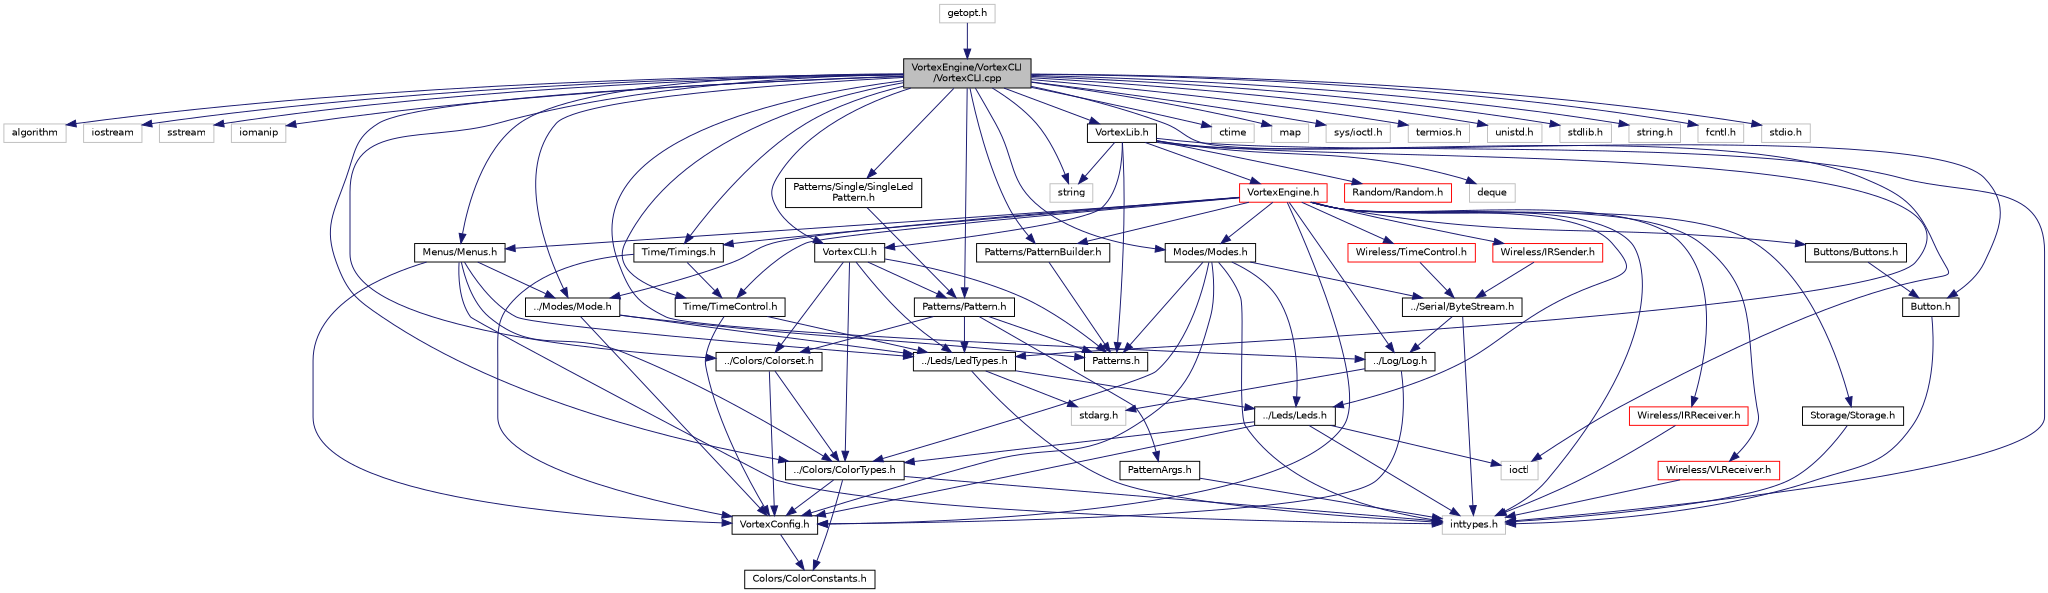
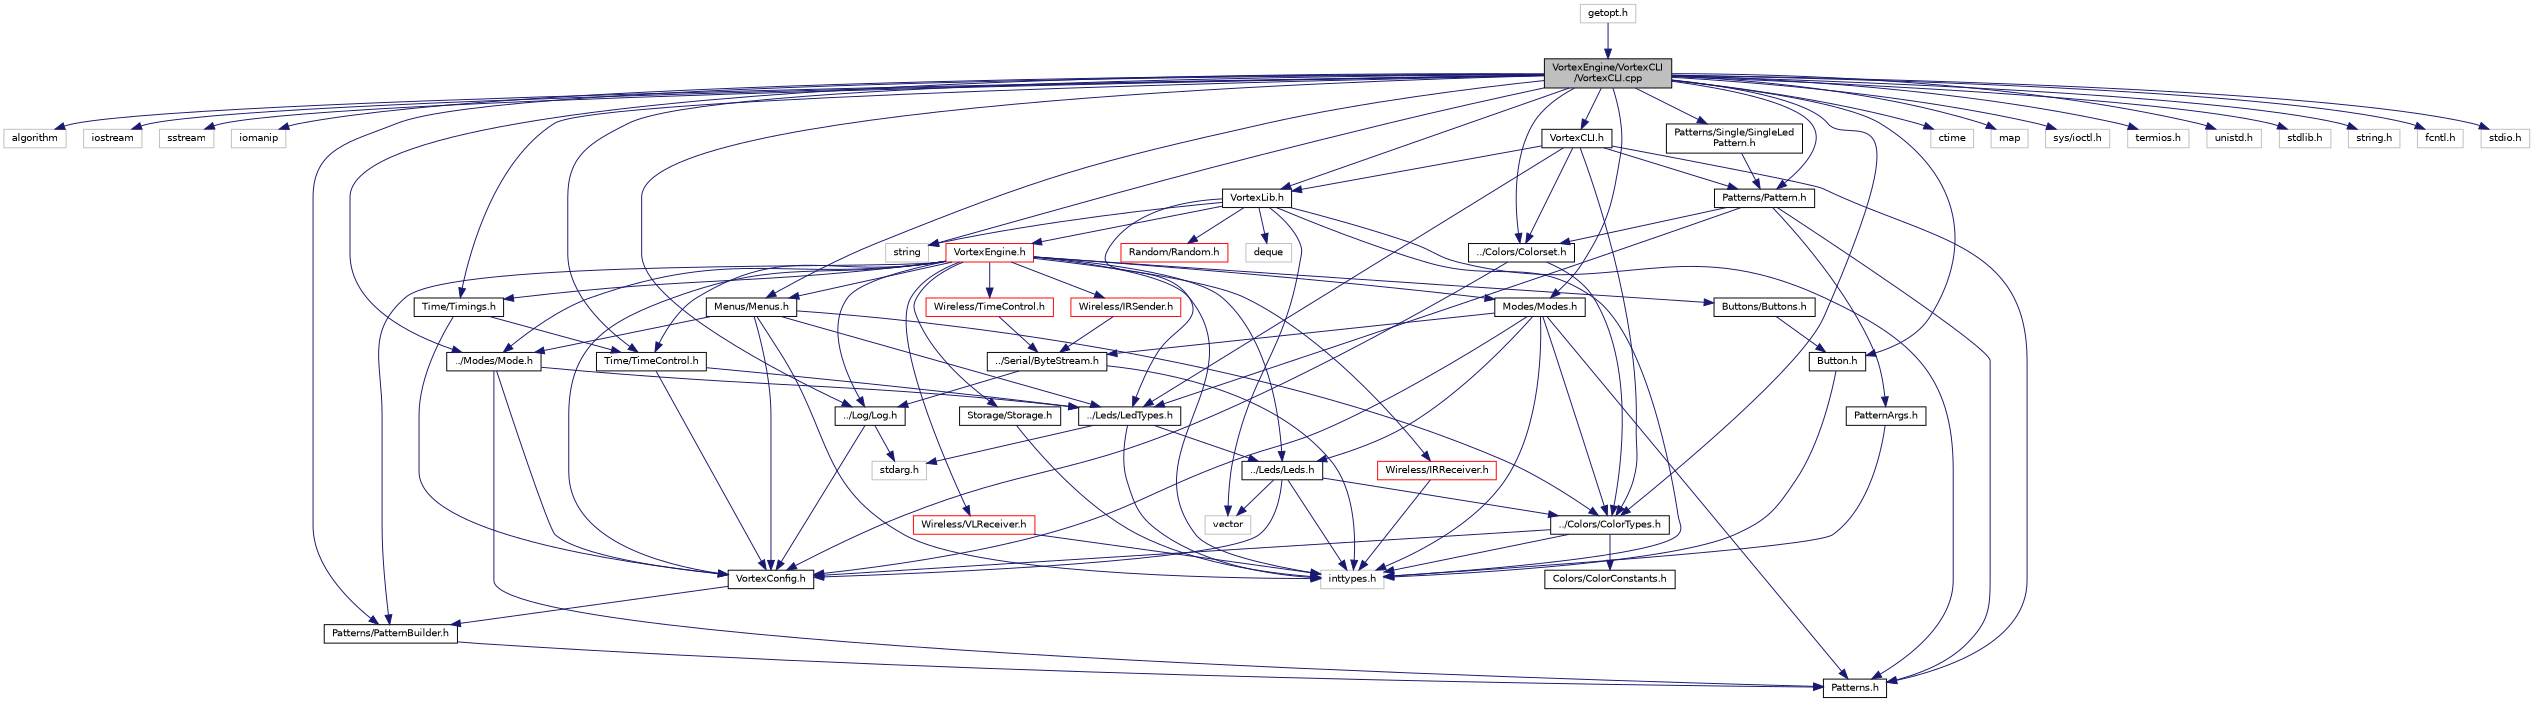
  digraph {
    node [color=black fontname=Helvetica fontsize=10 shape=record]
    edge [color=midnightblue fontname=Helvetica fontsize=10 labelfontname=Helvetica labelfontsize=10 style=solid]
    n1 [fillcolor=grey75 fontcolor=black height=0.2 label="VortexEngine/VortexCLI\l/VortexCLI.cpp" style=filled width=0.4]
    n2 [color=grey75 height=0.2 label=algorithm width=0.4]
    n3 [color=grey75 height=0.2 label=iostream width=0.4]
    n4 [color=grey75 height=0.2 label=sstream width=0.4]
    n5 [color=grey75 height=0.2 label=iomanip width=0.4]
    n6 [color=grey75 height=0.2 label=string width=0.4]
    n7 [color=grey75 height=0.2 label=ctime width=0.4]
    n8 [color=grey75 height=0.2 label=map width=0.4]
    n9 [color=grey75 height=0.2 label="sys/ioctl.h" width=0.4]
    n10 [color=grey75 height=0.2 label="termios.h" width=0.4]
    n11 [color=grey75 height=0.2 label="unistd.h" width=0.4]
    n12 [color=grey75 height=0.2 label="stdlib.h" width=0.4]
    n13 [color=grey75 height=0.2 label="string.h" width=0.4]
    n14 [color=grey75 height=0.2 label="fcntl.h" width=0.4]
    n15 [color=grey75 height=0.2 label="stdio.h" width=0.4]
    n16 [height=0.2 label="VortexCLI.h" width=0.4]
    n17 [height=0.2 label="VortexLib.h" width=0.4]
    n18 [height=0.2 label="Patterns/PatternBuilder.h" width=0.4]
    n19 [height=0.2 label="../Log/Log.h" width=0.4]
    n20 [height=0.2 label="Button.h" width=0.4]
    n21 [height=0.2 label="Time/TimeControl.h" width=0.4]
    n22 [height=0.2 label="../Colors/ColorTypes.h" width=0.4]
    n23 [height=0.2 label="Time/Timings.h" width=0.4]
    n24 [height=0.2 label="Modes/Modes.h" width=0.4]
    n25 [height=0.2 label="Menus/Menus.h" width=0.4]
    n26 [height=0.2 label="../Modes/Mode.h" width=0.4]
    n27 [height=0.2 label="Patterns/Pattern.h" width=0.4]
    n28 [height=0.2 label="../Colors/Colorset.h" width=0.4]
    n29 [height=0.2 label="Patterns/Single/SingleLed\lPattern.h" width=0.4]
    n30 [color=grey75 height=0.2 label="getopt.h" width=0.4]
    n31 [height=0.2 label="Patterns.h" width=0.4]
    n32 [height=0.2 label="../Leds/LedTypes.h" width=0.4]
    n33 [color=red height=0.2 label="VortexEngine.h" width=0.4]
    n34 [color=grey75 height=0.2 label="inttypes.h" width=0.4]
-   n35 [color=grey75 height=0.2 label=ioctl width=0.4]
+   n35 [color=grey75 height=0.2 label=vector width=0.4]
    n36 [color=red height=0.2 label="Random/Random.h" width=0.4]
    n37 [color=grey75 height=0.2 label=deque width=0.4]
    n38 [height=0.2 label="VortexConfig.h" width=0.4]
    n39 [color=grey75 height=0.2 label="stdarg.h" width=0.4]
    n40 [height=0.2 label="Colors/ColorConstants.h" width=0.4]
    n41 [height=0.2 label="../Leds/Leds.h" width=0.4]
    n42 [height=0.2 label="../Serial/ByteStream.h" width=0.4]
    n43 [height=0.2 label="PatternArgs.h" width=0.4]
    n44 [color=red height=0.2 label="Wireless/IRReceiver.h" width=0.4]
    n45 [color=red height=0.2 label="Wireless/IRSender.h" width=0.4]
    n46 [color=red height=0.2 label="Wireless/VLReceiver.h" width=0.4]
    n47 [color=red height=0.2 label="Wireless/TimeControl.h" width=0.4]
    n48 [height=0.2 label="Storage/Storage.h" width=0.4]
    n49 [height=0.2 label="Buttons/Buttons.h" width=0.4]
    n1 -> n2
    n1 -> n3
    n1 -> n4
    n1 -> n5
    n1 -> n6
    n1 -> n7
    n1 -> n8
    n1 -> n9
    n1 -> n10
    n1 -> n11
    n1 -> n12
    n1 -> n13
    n1 -> n14
    n1 -> n15
    n1 -> n16
    n1 -> n17
    n1 -> n18
    n1 -> n19
    n1 -> n20
    n1 -> n21
    n1 -> n22
    n1 -> n23
    n1 -> n24
    n1 -> n25
    n1 -> n26
    n1 -> n27
    n1 -> n28
    n1 -> n29
-   n17 -> n16
+   n16 -> n17
    n16 -> n22
    n16 -> n27
    n16 -> n28
    n16 -> n31
    n16 -> n32
    n17 -> n6
    n17 -> n31
    n17 -> n32
    n17 -> n33
    n17 -> n34
    n17 -> n35
    n17 -> n36
    n17 -> n37
    n18 -> n31
    n19 -> n38
    n19 -> n39
    n20 -> n34
    n21 -> n32
    n21 -> n38
    n22 -> n34
    n22 -> n38
    n22 -> n40
    n23 -> n21
    n23 -> n38
    n24 -> n22
    n24 -> n31
    n24 -> n34
    n24 -> n38
    n24 -> n41
    n24 -> n42
    n25 -> n22
    n25 -> n26
    n25 -> n32
    n25 -> n34
    n25 -> n38
    n26 -> n31
    n26 -> n32
    n26 -> n38
    n27 -> n28
    n27 -> n31
    n27 -> n32
    n27 -> n43
    n28 -> n22
    n28 -> n38
    n29 -> n27
    n30 -> n1
    n32 -> n34
    n32 -> n39
    n32 -> n41
    n33 -> n18
    n33 -> n19
    n33 -> n21
    n33 -> n23
    n33 -> n24
    n33 -> n25
    n33 -> n26
    n33 -> n34
    n33 -> n38
    n33 -> n41
    n33 -> n44
    n33 -> n45
    n33 -> n46
    n33 -> n47
    n33 -> n48
    n33 -> n49
-   n38 -> n40
+   n38 -> n18
    n41 -> n22
    n41 -> n34
    n41 -> n35
    n41 -> n38
    n42 -> n19
    n42 -> n34
    n43 -> n34
    n44 -> n34
    n45 -> n42
    n46 -> n34
    n47 -> n42
    n48 -> n34
    n49 -> n20
  }
